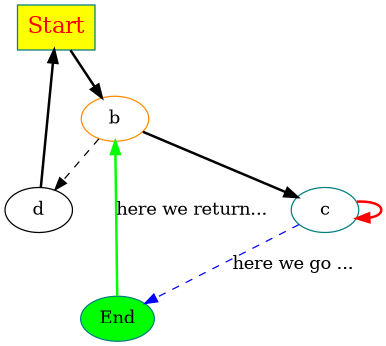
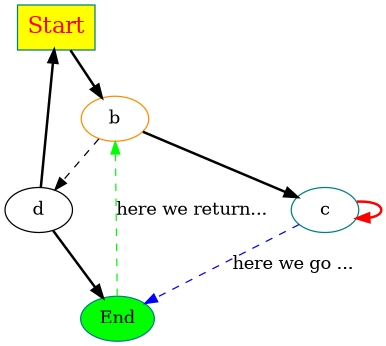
  digraph {
    rankdir=TB
    node [color=teal]
    edge [style=bold]
    n1 [fillcolor=yellow fontcolor=Red fontsize=18 label=Start shape=box style=filled]
    b [color=darkorange]
    c
    d [color=black]
    n5 [fillcolor=green label=End style=filled]
    n1 -> b
    b -> c
    b -> d [style=dashed]
    c -> c [color=red]
    c -> n5 [color=blue label="here we go ..." style=dashed]
    d -> n1
-   n5 -> b [color=green label="here we return..."]
+   d -> n5
+   n5 -> b [color=green label="here we return..." style=dashed]
  }
